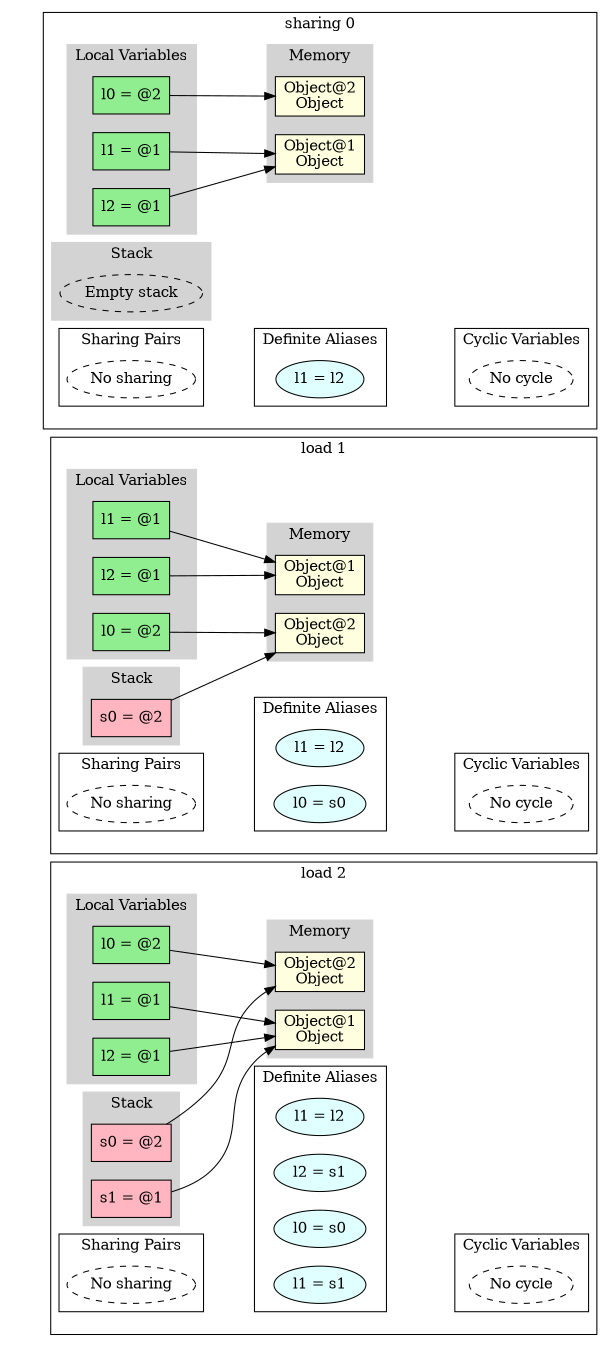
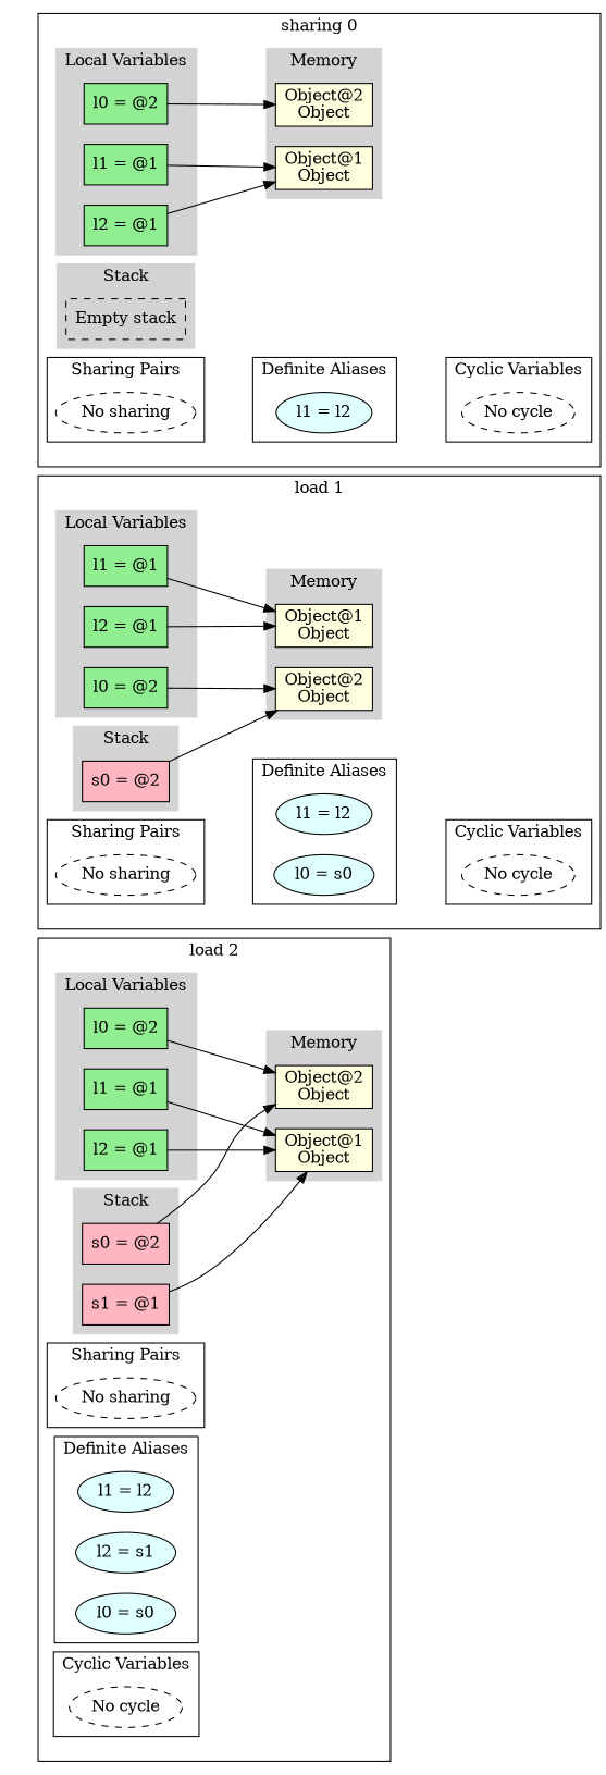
  digraph {
    anchor_start=anchor_519121139156831
    rankdir=LR
    node [fillcolor=lightgreen shape=box style=filled]
    anchor [fillcolor=lightblue height=0 shape=point style=invis width=0]
    n2 [label="l0 = @2"]
    n3 [label="l1 = @1"]
    n4 [label="l2 = @1"]
-   n5 [fillcolor=white label="Empty stack" shape=ellipse style=dashed]
+   n5 [fillcolor=white label="Empty stack" style=dashed]
    n6 [fillcolor=lightyellow label="Object@1\nObject"]
    n7 [fillcolor=lightyellow label="Object@2\nObject"]
    n8 [fillcolor=white label="No sharing" shape=ellipse style=dashed]
    n9 [fillcolor=lightcyan label="l1 = l2" shape=ellipse]
    n10 [fillcolor=white label="No cycle" shape=ellipse style=dashed]
    anchor_519121132033387 [fillcolor=lightblue shape=point style=invis]
    n12 [label="l0 = @2"]
    n13 [label="l1 = @1"]
    n14 [label="l2 = @1"]
    n15 [fillcolor=lightpink label="s0 = @2"]
    n16 [fillcolor=lightyellow label="Object@1\nObject"]
    n17 [fillcolor=lightyellow label="Object@2\nObject"]
    n18 [fillcolor=white label="No sharing" shape=ellipse style=dashed]
    n19 [fillcolor=lightcyan label="l1 = l2" shape=ellipse]
    n20 [fillcolor=lightcyan label="l0 = s0" shape=ellipse]
    n21 [fillcolor=white label="No cycle" shape=ellipse style=dashed]
    anchor_519121134173737 [fillcolor=lightblue shape=point style=invis]
    n23 [label="l0 = @2"]
    n24 [label="l1 = @1"]
    n25 [label="l2 = @1"]
    n26 [fillcolor=lightpink label="s0 = @2"]
    n27 [fillcolor=lightpink label="s1 = @1"]
    n28 [fillcolor=lightyellow label="Object@1\nObject"]
    n29 [fillcolor=lightyellow label="Object@2\nObject"]
    n30 [fillcolor=white label="No sharing" shape=ellipse style=dashed]
    n31 [fillcolor=lightcyan label="l1 = l2" shape=ellipse]
    n32 [fillcolor=lightcyan label="l2 = s1" shape=ellipse]
    n33 [fillcolor=lightcyan label="l0 = s0" shape=ellipse]
-   n34 [fillcolor=lightcyan label="l1 = s1" shape=ellipse]
    n35 [fillcolor=white label="No cycle" shape=ellipse style=dashed]
    anchor_519121139156831 [fillcolor=lightblue shape=point style=invis]
    anchor_start [fillcolor=lightblue shape=point style=invis]
    subgraph cluster_1 {
      style=invis
      anchor
    }
    subgraph cluster_2 {
      label="sharing 0"
      anchor_519121132033387
      subgraph cluster_3 {
        color=lightgrey
        label="Local Variables"
        style=filled
        n2
        n3
        n4
      }
      subgraph cluster_4 {
        color=lightgrey
        label=Stack
        style=filled
        n5
      }
      subgraph cluster_5 {
        color=lightgrey
        label=Memory
        style=filled
        n6
        n7
      }
      subgraph cluster_6 {
        label="Sharing Pairs"
        n8
      }
      subgraph cluster_7 {
        label="Definite Aliases"
        n9
      }
      subgraph cluster_8 {
        label="Cyclic Variables"
        n10
      }
    }
    subgraph cluster_9 {
      label="load 1"
      anchor_519121134173737
      subgraph cluster_10 {
        color=lightgrey
        label="Local Variables"
        style=filled
        n12
        n13
        n14
      }
      subgraph cluster_11 {
        color=lightgrey
        label=Stack
        style=filled
        n15
      }
      subgraph cluster_12 {
        color=lightgrey
        label=Memory
        style=filled
        n16
        n17
      }
      subgraph cluster_13 {
        label="Sharing Pairs"
        n18
      }
      subgraph cluster_14 {
        label="Definite Aliases"
        n19
        n20
      }
      subgraph cluster_15 {
        label="Cyclic Variables"
        n21
      }
    }
    subgraph cluster_16 {
      label="load 2"
      anchor_519121139156831
      subgraph cluster_17 {
        color=lightgrey
        label="Local Variables"
        style=filled
        n23
        n24
        n25
      }
      subgraph cluster_18 {
        color=lightgrey
        label=Stack
        style=filled
        n26
        n27
      }
      subgraph cluster_19 {
        color=lightgrey
        label=Memory
        style=filled
        n28
        n29
      }
      subgraph cluster_20 {
        label="Sharing Pairs"
        n30
      }
      subgraph cluster_21 {
        label="Definite Aliases"
        n31
        n32
        n33
-       n34
      }
      subgraph cluster_22 {
        label="Cyclic Variables"
        n35
      }
    }
    n2 -> n7
    n3 -> n6
    n4 -> n6
    n8 -> n9 [style=invis weight=10]
    n9 -> n10 [style=invis weight=10]
    n12 -> n17
    n13 -> n16
    n14 -> n16
    n15 -> n17
    n18 -> n20 [style=invis weight=10]
    n20 -> n21 [style=invis weight=10]
    n23 -> n29
    n24 -> n28
    n25 -> n28
    n26 -> n29
    n27 -> n28
-   n30 -> n34 [style=invis weight=10]
-   n34 -> n35 [style=invis weight=10]
    anchor_start -> anchor_519121132033387 [style=invis]
    anchor_start -> anchor_519121134173737 [style=invis]
    anchor_start -> anchor_519121139156831 [style=invis]
  }
